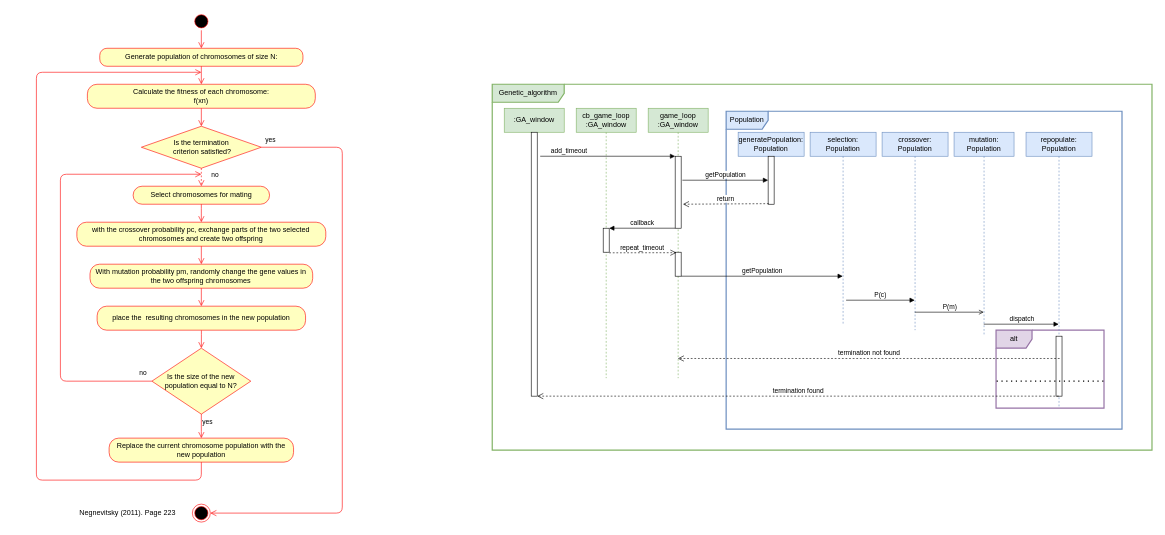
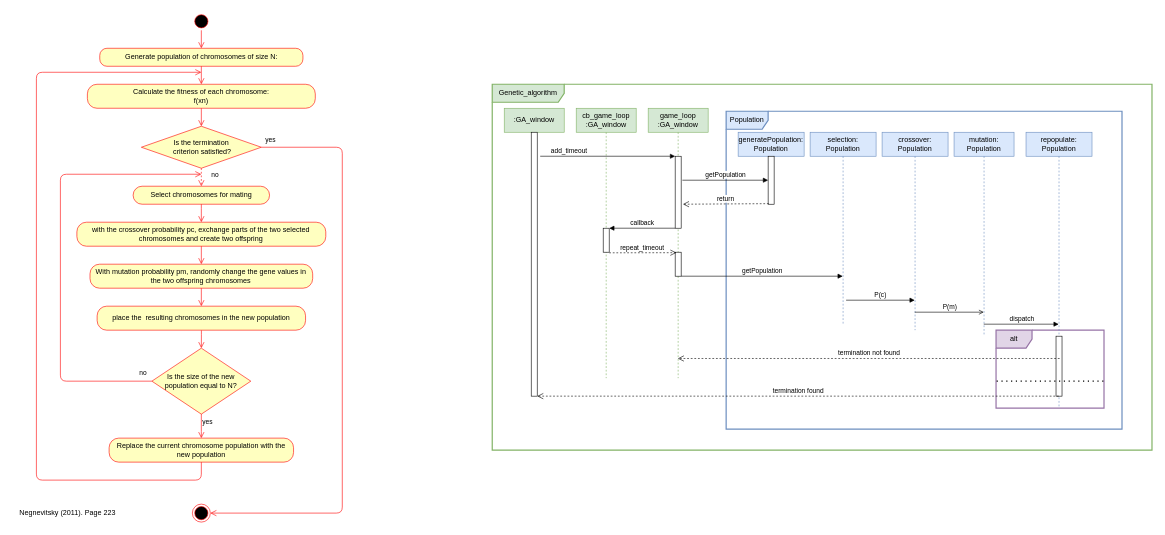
  <mxCell id="0" />
  <mxCell id="1" parent="0" />
  <mxCell id="2" value="Genetic_algorithm" style="shape=umlFrame;whiteSpace=wrap;html=1;width=120;height=30;strokeWidth=2;swimlaneFillColor=none;fillColor=#d5e8d4;strokeColor=#82b366;labelBackgroundColor=none;" vertex="1" parent="1"><mxGeometry x="820" y="140" width="1100" height="610" as="geometry" /></mxCell>
  <mxCell id="3" value="Population" style="shape=umlFrame;whiteSpace=wrap;html=1;width=70;height=30;fillColor=#dae8fc;strokeColor=#6c8ebf;strokeWidth=2;" vertex="1" parent="1"><mxGeometry x="1210" y="185" width="660" height="530" as="geometry" /></mxCell>
  <mxCell id="4" value="alt" style="shape=umlFrame;whiteSpace=wrap;html=1;fillColor=#e1d5e7;strokeColor=#9673a6;strokeWidth=2;" vertex="1" parent="1"><mxGeometry x="1660" y="550" width="180" height="130" as="geometry" /></mxCell>
  <mxCell id="5" value="" style="ellipse;html=1;shape=startState;fillColor=#000000;strokeColor=#ff0000;" parent="1" vertex="1"><mxGeometry x="320" y="20" width="30" height="30" as="geometry" /></mxCell>
  <mxCell id="6" value="" style="edgeStyle=orthogonalEdgeStyle;html=1;verticalAlign=bottom;endArrow=open;endSize=8;strokeColor=#ff0000;entryX=0.5;entryY=0;entryDx=0;entryDy=0;exitX=0.5;exitY=1;exitDx=0;exitDy=0;" parent="1" source="5" target="7" edge="1"><mxGeometry relative="1" as="geometry"><mxPoint x="335" y="110" as="targetPoint" /></mxGeometry></mxCell>
  <mxCell id="7" value="Generate population of chromosomes of size N:" style="rounded=1;whiteSpace=wrap;html=1;arcSize=40;fontColor=#000000;fillColor=#ffffc0;strokeColor=#ff0000;" parent="1" vertex="1"><mxGeometry x="165.62" y="80" width="338.75" height="30" as="geometry" /></mxCell>
  <mxCell id="8" value="" style="edgeStyle=orthogonalEdgeStyle;html=1;verticalAlign=bottom;endArrow=open;endSize=8;strokeColor=#ff0000;entryX=0.5;entryY=0;entryDx=0;entryDy=0;" parent="1" source="7" target="9" edge="1"><mxGeometry relative="1" as="geometry"><mxPoint x="335" y="210" as="targetPoint" /></mxGeometry></mxCell>
  <mxCell id="9" value="Calculate the fitness of each chromosome:&lt;br&gt;f(xn)" style="rounded=1;whiteSpace=wrap;html=1;arcSize=40;fontColor=#000000;fillColor=#ffffc0;strokeColor=#ff0000;" parent="1" vertex="1"><mxGeometry x="145" y="140" width="380" height="40" as="geometry" /></mxCell>
  <mxCell id="10" value="" style="edgeStyle=orthogonalEdgeStyle;html=1;verticalAlign=bottom;endArrow=open;endSize=8;strokeColor=#ff0000;entryX=0.5;entryY=0;entryDx=0;entryDy=0;" parent="1" source="9" target="11" edge="1"><mxGeometry relative="1" as="geometry"><mxPoint x="340" y="310" as="targetPoint" /></mxGeometry></mxCell>
  <mxCell id="11" value="Is the termination&lt;br&gt;&amp;nbsp;criterion satisfied?" style="rhombus;whiteSpace=wrap;html=1;fillColor=#ffffc0;strokeColor=#ff0000;" parent="1" vertex="1"><mxGeometry x="234.99" y="210" width="200" height="70" as="geometry" /></mxCell>
  <mxCell id="12" value="no" style="edgeStyle=orthogonalEdgeStyle;html=1;align=left;verticalAlign=bottom;endArrow=open;endSize=8;strokeColor=#ff0000;entryX=1;entryY=0.5;entryDx=0;entryDy=0;" parent="1" source="11" target="27" edge="1"><mxGeometry x="-0.606" y="-220" relative="1" as="geometry"><mxPoint x="480" y="330" as="targetPoint" /><Array as="points"><mxPoint x="570" y="245" /><mxPoint x="570" y="855" /></Array><mxPoint as="offset" /></mxGeometry></mxCell>
  <mxCell id="13" value="yes" style="edgeStyle=orthogonalEdgeStyle;html=1;align=left;verticalAlign=top;endArrow=open;endSize=8;strokeColor=#ff0000;entryX=0.5;entryY=0;entryDx=0;entryDy=0;dashed=1;" parent="1" source="11" target="14" edge="1"><mxGeometry x="-1" y="121" relative="1" as="geometry"><mxPoint x="340" y="480" as="targetPoint" /><mxPoint x="-16" y="-60" as="offset" /></mxGeometry></mxCell>
  <mxCell id="14" value="Select chromosomes for mating" style="rounded=1;whiteSpace=wrap;html=1;arcSize=50;fontColor=#000000;fillColor=#ffffc0;strokeColor=#ff0000;" parent="1" vertex="1"><mxGeometry x="221.24" y="310" width="227.5" height="30" as="geometry" /></mxCell>
  <mxCell id="15" value="" style="edgeStyle=orthogonalEdgeStyle;html=1;verticalAlign=bottom;endArrow=open;endSize=8;strokeColor=#ff0000;entryX=0.5;entryY=0;entryDx=0;entryDy=0;" parent="1" source="14" target="16" edge="1"><mxGeometry relative="1" as="geometry"><mxPoint x="335" y="500" as="targetPoint" /></mxGeometry></mxCell>
  <mxCell id="16" value="with the crossover probability pc, exchange parts of the two selected chromosomes and create two offspring" style="rounded=1;whiteSpace=wrap;html=1;arcSize=40;fontColor=#000000;fillColor=#ffffc0;strokeColor=#ff0000;" parent="1" vertex="1"><mxGeometry x="127.49" y="370" width="415.01" height="40" as="geometry" /></mxCell>
  <mxCell id="17" value="" style="edgeStyle=orthogonalEdgeStyle;html=1;verticalAlign=bottom;endArrow=open;endSize=8;strokeColor=#ff0000;entryX=0.5;entryY=0;entryDx=0;entryDy=0;" parent="1" source="16" target="18" edge="1"><mxGeometry relative="1" as="geometry"><mxPoint x="340" y="480" as="targetPoint" /></mxGeometry></mxCell>
  <mxCell id="18" value="With mutation probability pm, randomly change the gene values in the two offspring chromosomes" style="rounded=1;whiteSpace=wrap;html=1;arcSize=40;fontColor=#000000;fillColor=#ffffc0;strokeColor=#ff0000;" parent="1" vertex="1"><mxGeometry x="149.36" y="440" width="371.26" height="40" as="geometry" /></mxCell>
  <mxCell id="19" value="" style="edgeStyle=orthogonalEdgeStyle;html=1;verticalAlign=bottom;endArrow=open;endSize=8;strokeColor=#ff0000;entryX=0.5;entryY=0;entryDx=0;entryDy=0;" parent="1" source="20" target="22" edge="1"><mxGeometry relative="1" as="geometry"><mxPoint x="340" y="640" as="targetPoint" /></mxGeometry></mxCell>
  <mxCell id="20" value="place the&amp;nbsp; resulting chromosomes in the new population" style="rounded=1;whiteSpace=wrap;html=1;arcSize=40;fontColor=#000000;fillColor=#ffffc0;strokeColor=#ff0000;" parent="1" vertex="1"><mxGeometry x="161.25" y="510" width="347.51" height="40" as="geometry" /></mxCell>
  <mxCell id="21" value="" style="edgeStyle=orthogonalEdgeStyle;html=1;verticalAlign=bottom;endArrow=open;endSize=8;strokeColor=#ff0000;" parent="1" source="18" target="20" edge="1"><mxGeometry relative="1" as="geometry"><mxPoint x="334.99" y="540" as="targetPoint" /><mxPoint x="335.1" y="480" as="sourcePoint" /></mxGeometry></mxCell>
  <mxCell id="22" value="Is the size of the new population equal to N?" style="rhombus;whiteSpace=wrap;html=1;fillColor=#ffffc0;strokeColor=#ff0000;" parent="1" vertex="1"><mxGeometry x="252.49" y="580" width="165" height="110" as="geometry" /></mxCell>
  <mxCell id="23" value="no" style="edgeStyle=orthogonalEdgeStyle;html=1;align=left;verticalAlign=bottom;endArrow=open;endSize=8;strokeColor=#ff0000;exitX=0;exitY=0.5;exitDx=0;exitDy=0;" parent="1" source="22" edge="1"><mxGeometry x="-0.939" y="-5" relative="1" as="geometry"><mxPoint x="335" y="290" as="targetPoint" /><Array as="points"><mxPoint x="100" y="635" /><mxPoint x="100" y="290" /></Array><mxPoint as="offset" /></mxGeometry></mxCell>
  <mxCell id="24" value="yes" style="edgeStyle=orthogonalEdgeStyle;html=1;align=left;verticalAlign=top;endArrow=open;endSize=8;strokeColor=#ff0000;" parent="1" source="22" edge="1"><mxGeometry x="-1" relative="1" as="geometry"><mxPoint x="335" y="730" as="targetPoint" /></mxGeometry></mxCell>
  <mxCell id="25" value="Replace the current chromosome population with the new population" style="rounded=1;whiteSpace=wrap;html=1;arcSize=40;fontColor=#000000;fillColor=#ffffc0;strokeColor=#ff0000;" parent="1" vertex="1"><mxGeometry x="181.24" y="730" width="307.51" height="40" as="geometry" /></mxCell>
  <mxCell id="26" value="" style="edgeStyle=orthogonalEdgeStyle;html=1;verticalAlign=bottom;endArrow=open;endSize=8;strokeColor=#ff0000;exitX=0.5;exitY=1;exitDx=0;exitDy=0;" parent="1" source="25" edge="1"><mxGeometry relative="1" as="geometry"><mxPoint x="335" y="120" as="targetPoint" /><Array as="points"><mxPoint x="335" y="800" /><mxPoint x="60" y="800" /><mxPoint x="60" y="120" /></Array></mxGeometry></mxCell>
  <mxCell id="27" value="" style="ellipse;html=1;shape=endState;fillColor=#000000;strokeColor=#ff0000;" parent="1" vertex="1"><mxGeometry x="320" y="840" width="30" height="30" as="geometry" /></mxCell>
- <mxCell id="28" value="&amp;nbsp;Negnevitsky (2011). Page 223" style="text;html=1;align=center;verticalAlign=middle;resizable=0;points=[];autosize=1;" parent="1" vertex="1"><mxGeometry x="120" y="845" width="180" height="20" as="geometry" /></mxCell>
+ <mxCell id="28" value="&amp;nbsp;Negnevitsky (2011). Page 223" style="text;html=1;align=center;verticalAlign=middle;resizable=0;points=[];autosize=1;" parent="1" vertex="1"><mxGeometry x="20" y="845" width="180" height="20" as="geometry" /></mxCell>
  <mxCell id="29" value="cb_game_loop&lt;br&gt;:GA_window" style="shape=umlLifeline;perimeter=lifelinePerimeter;whiteSpace=wrap;html=1;container=1;collapsible=0;recursiveResize=0;outlineConnect=0;fillColor=#d5e8d4;strokeColor=#82b366;" vertex="1" parent="1"><mxGeometry x="960" y="180" width="100" height="450" as="geometry" /></mxCell>
  <mxCell id="30" value="" style="html=1;points=[];perimeter=orthogonalPerimeter;" vertex="1" parent="29"><mxGeometry x="45" y="200" width="10" height="40" as="geometry" /></mxCell>
  <mxCell id="31" value="game_loop&lt;br&gt;:GA_window" style="shape=umlLifeline;perimeter=lifelinePerimeter;whiteSpace=wrap;html=1;container=1;collapsible=0;recursiveResize=0;outlineConnect=0;fillColor=#d5e8d4;strokeColor=#82b366;" vertex="1" parent="1"><mxGeometry x="1080" y="180" width="100" height="450" as="geometry" /></mxCell>
  <mxCell id="32" value="" style="html=1;points=[];perimeter=orthogonalPerimeter;" vertex="1" parent="31"><mxGeometry x="45" y="80" width="10" height="120" as="geometry" /></mxCell>
  <mxCell id="33" value="" style="html=1;points=[];perimeter=orthogonalPerimeter;" vertex="1" parent="31"><mxGeometry x="45" y="240" width="10" height="40" as="geometry" /></mxCell>
  <mxCell id="34" value=":GA_window" style="shape=umlLifeline;perimeter=lifelinePerimeter;whiteSpace=wrap;html=1;container=1;collapsible=0;recursiveResize=0;outlineConnect=0;fillColor=#d5e8d4;strokeColor=#82b366;" vertex="1" parent="1"><mxGeometry x="840" y="180" width="100" height="480" as="geometry" /></mxCell>
  <mxCell id="35" value="" style="html=1;points=[];perimeter=orthogonalPerimeter;" vertex="1" parent="34"><mxGeometry x="45" y="40" width="10" height="440" as="geometry" /></mxCell>
  <mxCell id="36" value="add_timeout" style="html=1;verticalAlign=bottom;endArrow=block;" edge="1" parent="34" target="32"><mxGeometry x="-0.575" width="80" relative="1" as="geometry"><mxPoint x="60" y="80" as="sourcePoint" /><mxPoint x="120" y="70" as="targetPoint" /><mxPoint as="offset" /></mxGeometry></mxCell>
  <mxCell id="37" value="callback" style="html=1;verticalAlign=bottom;endArrow=block;entryX=1;entryY=0;" edge="1" target="30" parent="1" source="32"><mxGeometry relative="1" as="geometry"><mxPoint x="1075" y="360" as="sourcePoint" /></mxGeometry></mxCell>
  <mxCell id="38" value="repeat_timeout" style="html=1;verticalAlign=bottom;endArrow=open;dashed=1;endSize=8;entryX=0.2;entryY=0.02;entryDx=0;entryDy=0;entryPerimeter=0;exitX=1;exitY=1.025;exitDx=0;exitDy=0;exitPerimeter=0;" edge="1" source="30" parent="1" target="33"><mxGeometry x="-0.018" y="-1" relative="1" as="geometry"><mxPoint x="1075" y="417" as="targetPoint" /><mxPoint x="1015" y="381" as="sourcePoint" /><mxPoint as="offset" /></mxGeometry></mxCell>
  <mxCell id="39" value="generatePopulation: Population" style="shape=umlLifeline;perimeter=lifelinePerimeter;whiteSpace=wrap;html=1;container=1;collapsible=0;recursiveResize=0;outlineConnect=0;fillColor=#dae8fc;strokeColor=#6c8ebf;" vertex="1" parent="1"><mxGeometry x="1230" y="220" width="110" height="120" as="geometry" /></mxCell>
  <mxCell id="40" value="" style="html=1;points=[];perimeter=orthogonalPerimeter;" vertex="1" parent="39"><mxGeometry x="50" y="40" width="10" height="80" as="geometry" /></mxCell>
  <mxCell id="41" value="getPopulation" style="html=1;verticalAlign=bottom;endArrow=block;exitX=1;exitY=1;exitDx=0;exitDy=0;exitPerimeter=0;" edge="1" parent="1" source="33" target="42"><mxGeometry width="80" relative="1" as="geometry"><mxPoint x="1140" y="280" as="sourcePoint" /><mxPoint x="1400" y="460" as="targetPoint" /></mxGeometry></mxCell>
  <mxCell id="42" value="selection: Population" style="shape=umlLifeline;perimeter=lifelinePerimeter;whiteSpace=wrap;html=1;container=1;collapsible=0;recursiveResize=0;outlineConnect=0;fillColor=#dae8fc;strokeColor=#6c8ebf;" vertex="1" parent="1"><mxGeometry x="1350" y="220" width="110" height="320" as="geometry" /></mxCell>
  <mxCell id="43" value="P(c)" style="html=1;verticalAlign=bottom;endArrow=block;" edge="1" parent="42" target="44"><mxGeometry width="80" relative="1" as="geometry"><mxPoint x="60" y="280" as="sourcePoint" /><mxPoint x="140" y="280" as="targetPoint" /></mxGeometry></mxCell>
  <mxCell id="44" value="crossover: Population" style="shape=umlLifeline;perimeter=lifelinePerimeter;whiteSpace=wrap;html=1;container=1;collapsible=0;recursiveResize=0;outlineConnect=0;fillColor=#dae8fc;strokeColor=#6c8ebf;" vertex="1" parent="1"><mxGeometry x="1470" y="220" width="110" height="330" as="geometry" /></mxCell>
  <mxCell id="45" value="mutation: Population" style="shape=umlLifeline;perimeter=lifelinePerimeter;whiteSpace=wrap;html=1;container=1;collapsible=0;recursiveResize=0;outlineConnect=0;fillColor=#dae8fc;strokeColor=#6c8ebf;" vertex="1" parent="1"><mxGeometry x="1590" y="220" width="100" height="340" as="geometry" /></mxCell>
  <mxCell id="46" value="repopulate: Population" style="shape=umlLifeline;perimeter=lifelinePerimeter;whiteSpace=wrap;html=1;container=1;collapsible=0;recursiveResize=0;outlineConnect=0;fillColor=#dae8fc;strokeColor=#6c8ebf;" vertex="1" parent="1"><mxGeometry x="1710" y="220" width="110" height="460" as="geometry" /></mxCell>
  <mxCell id="47" value="" style="html=1;points=[];perimeter=orthogonalPerimeter;" vertex="1" parent="46"><mxGeometry x="50" y="340" width="10" height="100" as="geometry" /></mxCell>
  <mxCell id="48" value="return" style="html=1;verticalAlign=bottom;endArrow=open;dashed=1;endSize=8;exitX=0.1;exitY=0.988;exitDx=0;exitDy=0;exitPerimeter=0;" edge="1" parent="1" source="40"><mxGeometry relative="1" as="geometry"><mxPoint x="1250" y="324.5" as="sourcePoint" /><mxPoint x="1138" y="340" as="targetPoint" /></mxGeometry></mxCell>
  <mxCell id="49" value="getPopulation" style="html=1;verticalAlign=bottom;endArrow=block;exitX=1.2;exitY=0.333;exitDx=0;exitDy=0;exitPerimeter=0;" edge="1" parent="1" source="32" target="40"><mxGeometry width="80" relative="1" as="geometry"><mxPoint x="1145" y="415.98" as="sourcePoint" /><mxPoint x="1410" y="415.98" as="targetPoint" /></mxGeometry></mxCell>
  <mxCell id="50" value="P(m)" style="html=1;verticalAlign=bottom;endArrow=open;" edge="1" parent="1" source="44" target="45"><mxGeometry width="80" relative="1" as="geometry"><mxPoint x="1550" y="540" as="sourcePoint" /><mxPoint x="1630" y="540" as="targetPoint" /><Array as="points"><mxPoint x="1580" y="520" /></Array></mxGeometry></mxCell>
  <mxCell id="51" value="termination not found" style="html=1;verticalAlign=bottom;endArrow=open;dashed=1;endSize=8;exitX=0.509;exitY=0.82;exitDx=0;exitDy=0;exitPerimeter=0;" edge="1" parent="1" source="46" target="31"><mxGeometry relative="1" as="geometry"><mxPoint x="1290" y="580" as="sourcePoint" /><mxPoint x="1210" y="580" as="targetPoint" /></mxGeometry></mxCell>
  <mxCell id="52" value="" style="endArrow=none;dashed=1;html=1;dashPattern=1 3;strokeWidth=2;" edge="1" parent="1"><mxGeometry width="50" height="50" relative="1" as="geometry"><mxPoint x="1661" y="635" as="sourcePoint" /><mxPoint x="1842" y="635" as="targetPoint" /></mxGeometry></mxCell>
  <mxCell id="53" value="termination found" style="html=1;verticalAlign=bottom;endArrow=open;dashed=1;endSize=8;" edge="1" parent="1" source="46" target="35"><mxGeometry relative="1" as="geometry"><mxPoint x="1430" y="630" as="sourcePoint" /><mxPoint x="1350" y="630" as="targetPoint" /><Array as="points"><mxPoint x="1380" y="660" /></Array></mxGeometry></mxCell>
  <mxCell id="54" value="dispatch" style="html=1;verticalAlign=bottom;endArrow=block;" edge="1" parent="1" source="45" target="46"><mxGeometry width="80" relative="1" as="geometry"><mxPoint x="1650" y="540" as="sourcePoint" /><mxPoint x="1730" y="540" as="targetPoint" /><Array as="points"><mxPoint x="1700" y="540" /></Array></mxGeometry></mxCell>
